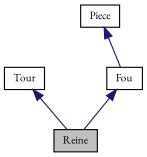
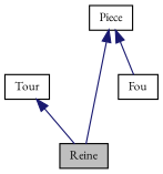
  digraph {
    fontname="EB Garamond"
    node [color=black fillcolor=white fontname="EB Garamond" fontsize=10 shape=record style=filled]
    edge [color=midnightblue dir=back fontname="EB Garamond" fontsize=10 labelfontname=Helvetica labelfontsize=10 style=solid]
    n1 [fillcolor=grey75 fontcolor=black height=0.2 label=Reine width=0.4]
    n2 [height=0.2 label=Tour width=0.4]
    n3 [height=0.2 label=Piece width=0.4]
    n4 [height=0.2 label=Fou width=0.4]
    n2 -> n1
    n3 -> n4
-   n4 -> n1
+   n3 -> n1
  }
